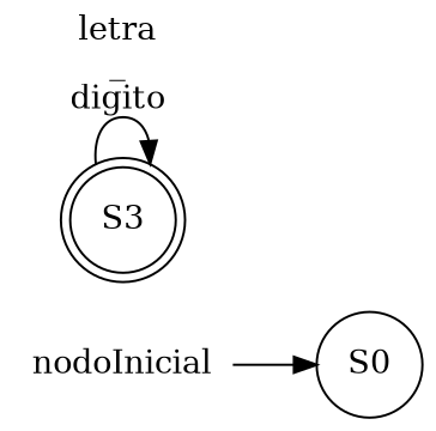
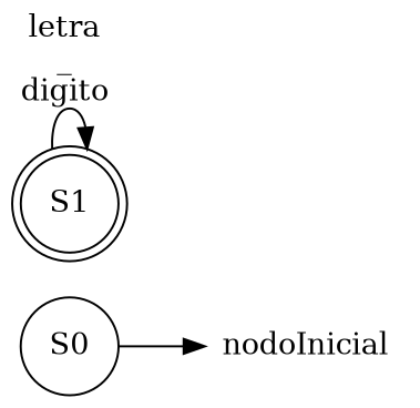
  digraph {
    concentrate=true
    rankdir=LR
    nodoInicial [shape=none]
    n2 [label=S0 shape=circle]
-   n3 [label=S3 shape=doublecircle]
-   nodoInicial -> n2
+   n3 [label=S1 shape=doublecircle]
+   n2 -> nodoInicial
    n3 -> n3 [label="letra \n_ \ndigito \n"]
  }
